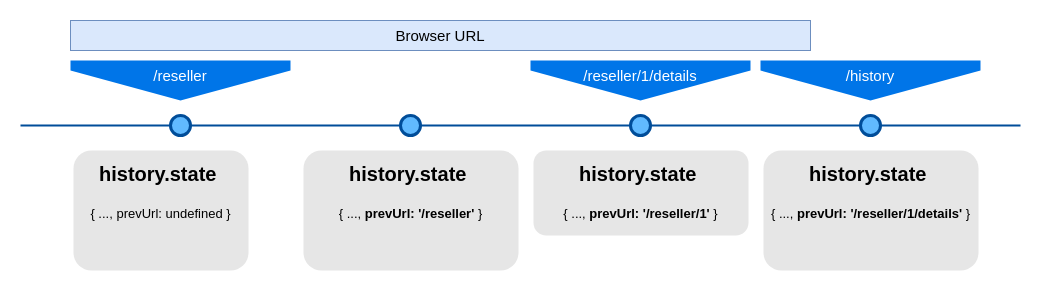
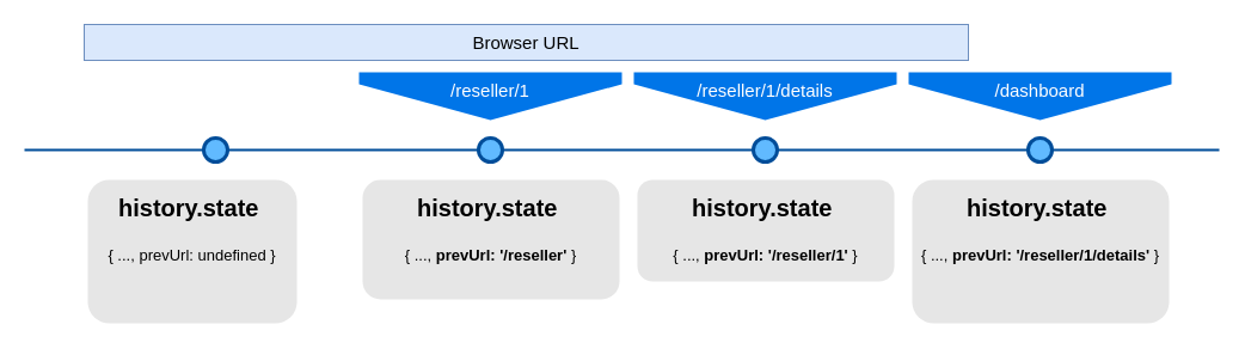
  <mxCell id="0" />
  <mxCell id="1" parent="0" />
  <mxCell id="2" value="" style="line;strokeWidth=2;html=1;fillColor=none;fontSize=28;fontColor=#004D99;strokeColor=#004D99;" parent="1" vertex="1"><mxGeometry x="20" y="120" width="1000" height="10" as="geometry" /></mxCell>
- <mxCell id="3" value="/reseller" style="shape=offPageConnector;whiteSpace=wrap;html=1;fillColor=#0075E8;fontSize=15;fontColor=#FFFFFF;size=0.75;verticalAlign=top;strokeColor=none;" parent="1" vertex="1"><mxGeometry x="70" y="60" width="220" height="40" as="geometry" /></mxCell>
  <mxCell id="4" value="" style="ellipse;whiteSpace=wrap;html=1;fillColor=#61BAFF;fontSize=28;fontColor=#004D99;strokeWidth=3;strokeColor=#004D99;" parent="1" vertex="1"><mxGeometry x="170" y="115" width="20" height="20" as="geometry" /></mxCell>
  <mxCell id="5" value="&lt;h1&gt;&lt;font style=&quot;font-size: 20px&quot;&gt;history.state&lt;/font&gt;&lt;span style=&quot;font-size: 20px&quot;&gt;&amp;nbsp;&lt;/span&gt;&lt;/h1&gt;&lt;div&gt;{ ..., prevUrl: undefined }&lt;/div&gt;" style="text;html=1;spacing=5;spacingTop=-20;whiteSpace=wrap;overflow=hidden;strokeColor=none;strokeWidth=3;fillColor=#E6E6E6;fontSize=13;fontColor=#000000;align=center;rounded=1;" parent="1" vertex="1"><mxGeometry x="73" y="150" width="175" height="120" as="geometry" /></mxCell>
+ <mxCell id="6" value="/reseller/1" style="shape=offPageConnector;whiteSpace=wrap;html=1;fillColor=#0075E8;fontSize=15;fontColor=#FFFFFF;size=0.75;verticalAlign=top;strokeColor=none;" vertex="1" parent="1"><mxGeometry x="300" y="60" width="220" height="40" as="geometry" /></mxCell>
  <mxCell id="7" value="" style="ellipse;whiteSpace=wrap;html=1;fillColor=#61BAFF;fontSize=28;fontColor=#004D99;strokeWidth=3;strokeColor=#004D99;" vertex="1" parent="1"><mxGeometry x="400" y="115" width="20" height="20" as="geometry" /></mxCell>
- <mxCell id="8" value="&lt;h1&gt;&lt;font style=&quot;font-size: 20px&quot;&gt;history.state&lt;/font&gt;&lt;span style=&quot;font-size: 20px&quot;&gt;&amp;nbsp;&lt;/span&gt;&lt;/h1&gt;&lt;div&gt;{ ..., &lt;b&gt;prevUrl: '/reseller'&lt;/b&gt; }&lt;/div&gt;" style="text;html=1;spacing=5;spacingTop=-20;whiteSpace=wrap;overflow=hidden;strokeColor=none;strokeWidth=3;fillColor=#E6E6E6;fontSize=13;fontColor=#000000;align=center;rounded=1;" vertex="1" parent="1"><mxGeometry x="303" y="150" width="215" height="120" as="geometry" /></mxCell>
+ <mxCell id="8" value="&lt;h1&gt;&lt;font style=&quot;font-size: 20px&quot;&gt;history.state&lt;/font&gt;&lt;span style=&quot;font-size: 20px&quot;&gt;&amp;nbsp;&lt;/span&gt;&lt;/h1&gt;&lt;div&gt;{ ..., &lt;b&gt;prevUrl: '/reseller'&lt;/b&gt; }&lt;/div&gt;" style="text;html=1;spacing=5;spacingTop=-20;whiteSpace=wrap;overflow=hidden;strokeColor=none;strokeWidth=3;fillColor=#E6E6E6;fontSize=13;fontColor=#000000;align=center;rounded=1;" vertex="1" parent="1"><mxGeometry x="303" y="150" width="215" height="100" as="geometry" /></mxCell>
  <mxCell id="9" value="/reseller/1/details" style="shape=offPageConnector;whiteSpace=wrap;html=1;fillColor=#0075E8;fontSize=15;fontColor=#FFFFFF;size=0.75;verticalAlign=top;strokeColor=none;" vertex="1" parent="1"><mxGeometry x="530" y="60" width="220" height="40" as="geometry" /></mxCell>
  <mxCell id="10" value="" style="ellipse;whiteSpace=wrap;html=1;fillColor=#61BAFF;fontSize=28;fontColor=#004D99;strokeWidth=3;strokeColor=#004D99;" vertex="1" parent="1"><mxGeometry x="630" y="115" width="20" height="20" as="geometry" /></mxCell>
  <mxCell id="11" value="&lt;h1&gt;&lt;font style=&quot;font-size: 20px&quot;&gt;history.state&lt;/font&gt;&lt;span style=&quot;font-size: 20px&quot;&gt;&amp;nbsp;&lt;/span&gt;&lt;/h1&gt;&lt;div&gt;{ ..., &lt;b&gt;prevUrl: '/reseller/1'&lt;/b&gt; }&lt;/div&gt;" style="text;html=1;spacing=5;spacingTop=-20;whiteSpace=wrap;overflow=hidden;strokeColor=none;strokeWidth=3;fillColor=#E6E6E6;fontSize=13;fontColor=#000000;align=center;rounded=1;" vertex="1" parent="1"><mxGeometry x="533" y="150" width="215" height="85" as="geometry" /></mxCell>
- <mxCell id="12" value="/history" style="shape=offPageConnector;whiteSpace=wrap;html=1;fillColor=#0075E8;fontSize=15;fontColor=#FFFFFF;size=0.75;verticalAlign=top;strokeColor=none;" vertex="1" parent="1"><mxGeometry x="760" y="60" width="220" height="40" as="geometry" /></mxCell>
+ <mxCell id="12" value="/dashboard" style="shape=offPageConnector;whiteSpace=wrap;html=1;fillColor=#0075E8;fontSize=15;fontColor=#FFFFFF;size=0.75;verticalAlign=top;strokeColor=none;" vertex="1" parent="1"><mxGeometry x="760" y="60" width="220" height="40" as="geometry" /></mxCell>
  <mxCell id="13" value="" style="ellipse;whiteSpace=wrap;html=1;fillColor=#61BAFF;fontSize=28;fontColor=#004D99;strokeWidth=3;strokeColor=#004D99;" vertex="1" parent="1"><mxGeometry x="860" y="115" width="20" height="20" as="geometry" /></mxCell>
  <mxCell id="14" value="&lt;h1&gt;&lt;font style=&quot;font-size: 20px&quot;&gt;history.state&lt;/font&gt;&lt;span style=&quot;font-size: 20px&quot;&gt;&amp;nbsp;&lt;/span&gt;&lt;/h1&gt;&lt;div&gt;{ ..., &lt;b&gt;prevUrl: '/reseller/1/details'&lt;/b&gt; }&lt;/div&gt;" style="text;html=1;spacing=5;spacingTop=-20;whiteSpace=wrap;overflow=hidden;strokeColor=none;strokeWidth=3;fillColor=#E6E6E6;fontSize=13;fontColor=#000000;align=center;rounded=1;" vertex="1" parent="1"><mxGeometry x="763" y="150" width="215" height="120" as="geometry" /></mxCell>
  <mxCell id="15" value="Browser URL" style="rounded=0;whiteSpace=wrap;html=1;fontSize=15;fillColor=#dae8fc;strokeColor=#6c8ebf;" vertex="1" parent="1"><mxGeometry x="70" y="20" width="740" height="30" as="geometry" /></mxCell>
